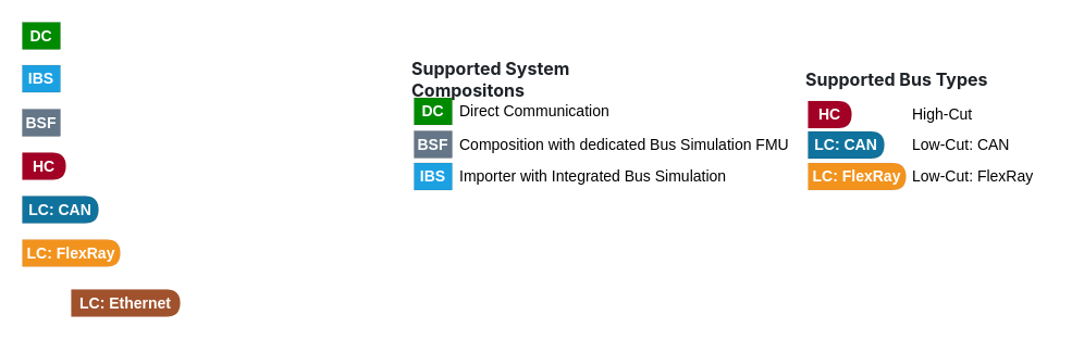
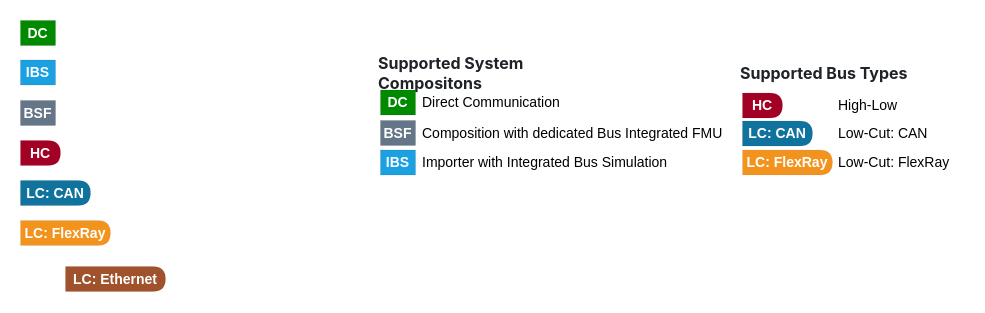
  <mxCell id="0" style=";html=1;" />
  <mxCell id="1" style=";html=1;" parent="0" />
  <mxCell id="2" value="Direct Communication" style="text;html=1;align=left;verticalAlign=middle;whiteSpace=wrap;rounded=0;fontSize=14;" parent="1" vertex="1"><mxGeometry x="420" y="87" width="340" height="30" as="geometry" /></mxCell>
- <mxCell id="3" value="Composition with dedicated Bus Simulation FMU" style="text;html=1;align=left;verticalAlign=middle;whiteSpace=wrap;rounded=0;fontSize=14;" parent="1" vertex="1"><mxGeometry x="420" y="117.5" width="340" height="30" as="geometry" /></mxCell>
+ <mxCell id="3" value="Composition with dedicated Bus Integrated FMU" style="text;html=1;align=left;verticalAlign=middle;whiteSpace=wrap;rounded=0;fontSize=14;" parent="1" vertex="1"><mxGeometry x="420" y="117.5" width="340" height="30" as="geometry" /></mxCell>
  <mxCell id="4" value="Importer with Integrated Bus Simulation" style="text;html=1;align=left;verticalAlign=middle;whiteSpace=wrap;rounded=0;fontSize=14;" parent="1" vertex="1"><mxGeometry x="420" y="147" width="340" height="30" as="geometry" /></mxCell>
  <mxCell id="5" value="&lt;div style=&quot;&quot;&gt;&lt;font face=&quot;-apple-system, BlinkMacSystemFont, Segoe UI, Noto Sans, Helvetica, Arial, sans-serif, Apple Color Emoji, Segoe UI Emoji&quot; color=&quot;#1f2328&quot;&gt;&lt;span style=&quot;font-size: 16px; background-color: rgb(255, 255, 255);&quot;&gt;Supported Bus Types&lt;/span&gt;&lt;/font&gt;&lt;/div&gt;" style="text;html=1;align=left;verticalAlign=middle;whiteSpace=wrap;rounded=0;fontStyle=1" parent="1" vertex="1"><mxGeometry x="738" y="58" width="190" height="30" as="geometry" /></mxCell>
- <mxCell id="6" value="High-Cut" style="text;html=1;align=left;verticalAlign=middle;whiteSpace=wrap;rounded=0;fontSize=14;" parent="1" vertex="1"><mxGeometry x="836" y="90" width="77" height="30" as="geometry" /></mxCell>
+ <mxCell id="6" value="High-Low" style="text;html=1;align=left;verticalAlign=middle;whiteSpace=wrap;rounded=0;fontSize=14;" parent="1" vertex="1"><mxGeometry x="836" y="90" width="77" height="30" as="geometry" /></mxCell>
  <mxCell id="7" value="Low-Cut: CAN" style="text;html=1;align=left;verticalAlign=middle;whiteSpace=wrap;rounded=0;fontSize=14;" parent="1" vertex="1"><mxGeometry x="836" y="118" width="97" height="30" as="geometry" /></mxCell>
  <mxCell id="8" value="Low-Cut: FlexRay" style="text;html=1;align=left;verticalAlign=middle;whiteSpace=wrap;rounded=0;fontSize=14;" parent="1" vertex="1"><mxGeometry x="836" y="147" width="127" height="30" as="geometry" /></mxCell>
  <mxCell id="9" value="&lt;div style=&quot;&quot;&gt;&lt;font face=&quot;-apple-system, BlinkMacSystemFont, Segoe UI, Noto Sans, Helvetica, Arial, sans-serif, Apple Color Emoji, Segoe UI Emoji&quot; color=&quot;#1f2328&quot;&gt;&lt;span style=&quot;font-size: 16px; background-color: rgb(255, 255, 255);&quot;&gt;Supported System Compositons&lt;/span&gt;&lt;/font&gt;&lt;/div&gt;" style="text;html=1;align=left;verticalAlign=middle;whiteSpace=wrap;rounded=0;fontStyle=1" parent="1" vertex="1"><mxGeometry x="376" y="58" width="244" height="30" as="geometry" /></mxCell>
  <mxCell id="10" value="HC" style="shape=delay;whiteSpace=wrap;html=1;fontStyle=1;fontSize=14;strokeWidth=0;fillColor=#a20025;strokeColor=#6F0000;fontColor=#ffffff;" parent="1" vertex="1"><mxGeometry x="20" y="140" width="40" height="25" as="geometry" /></mxCell>
  <mxCell id="11" value="LC: CAN" style="shape=delay;whiteSpace=wrap;html=1;fontStyle=1;fontSize=14;strokeWidth=0;fillColor=#10739E;strokeColor=default;fontColor=#FFFFFF;" parent="1" vertex="1"><mxGeometry x="20" y="180" width="70" height="25" as="geometry" /></mxCell>
  <mxCell id="12" value="LC: FlexRay" style="shape=delay;whiteSpace=wrap;html=1;fontStyle=1;fontSize=14;strokeWidth=0;fillColor=#F2931E;strokeColor=#9673a6;fontColor=#FFFFFF;" parent="1" vertex="1"><mxGeometry x="20" y="220" width="90" height="25" as="geometry" /></mxCell>
  <mxCell id="13" value="DC" style="rounded=0;whiteSpace=wrap;html=1;fillColor=#008A00;fontColor=#FFFFFF;strokeWidth=0;fontStyle=1;fontFamily=Helvetica;glass=0;fontSize=14;" parent="1" vertex="1"><mxGeometry x="20" y="20" width="35" height="25" as="geometry" /></mxCell>
  <mxCell id="14" value="IBS" style="rounded=0;whiteSpace=wrap;html=1;fillColor=#1BA1E2;fontColor=#FFFFFF;strokeWidth=0;fontStyle=1;fontFamily=Helvetica;glass=0;fontSize=14;" parent="1" vertex="1"><mxGeometry x="20" y="59.5" width="35" height="25" as="geometry" /></mxCell>
  <mxCell id="15" value="BSF" style="rounded=0;whiteSpace=wrap;html=1;fillColor=#647687;fontColor=#FFFFFF;strokeWidth=0;fontStyle=1;fontFamily=Helvetica;glass=0;fontSize=14;" parent="1" vertex="1"><mxGeometry x="20" y="100" width="35" height="25" as="geometry" /></mxCell>
  <mxCell id="16" value="DC" style="rounded=0;whiteSpace=wrap;html=1;fillColor=#008A00;fontColor=#FFFFFF;strokeWidth=0;fontStyle=1;fontFamily=Helvetica;glass=0;fontSize=14;" parent="1" vertex="1"><mxGeometry x="380" y="89.5" width="35" height="25" as="geometry" /></mxCell>
  <mxCell id="17" value="IBS" style="rounded=0;whiteSpace=wrap;html=1;fillColor=#1BA1E2;fontColor=#FFFFFF;strokeWidth=0;fontStyle=1;fontFamily=Helvetica;glass=0;fontSize=14;" parent="1" vertex="1"><mxGeometry x="380" y="149.5" width="35" height="25" as="geometry" /></mxCell>
  <mxCell id="18" value="BSF" style="rounded=0;whiteSpace=wrap;html=1;fillColor=#647687;fontColor=#FFFFFF;strokeWidth=0;fontStyle=1;fontFamily=Helvetica;glass=0;fontSize=14;" parent="1" vertex="1"><mxGeometry x="380" y="120" width="35" height="25" as="geometry" /></mxCell>
  <mxCell id="19" value="HC" style="shape=delay;whiteSpace=wrap;html=1;fontStyle=1;fontSize=14;strokeWidth=0;fillColor=#a20025;strokeColor=#6F0000;fontColor=#ffffff;" parent="1" vertex="1"><mxGeometry x="742" y="92.5" width="40" height="25" as="geometry" /></mxCell>
  <mxCell id="20" value="LC: CAN" style="shape=delay;whiteSpace=wrap;html=1;fontStyle=1;fontSize=14;strokeWidth=0;fillColor=#10739E;strokeColor=default;fontColor=#FFFFFF;" parent="1" vertex="1"><mxGeometry x="742" y="120.5" width="70" height="25" as="geometry" /></mxCell>
  <mxCell id="21" value="LC: FlexRay" style="shape=delay;whiteSpace=wrap;html=1;fontStyle=1;fontSize=14;strokeWidth=0;fillColor=#F2931E;strokeColor=#9673a6;fontColor=#FFFFFF;" parent="1" vertex="1"><mxGeometry x="742" y="149.5" width="90" height="25" as="geometry" /></mxCell>
  <mxCell id="22" value="LC: Ethernet" style="shape=delay;whiteSpace=wrap;html=1;fontStyle=1;fontSize=14;strokeWidth=0;fillColor=#a0522d;strokeColor=#6D1F00;fontColor=#ffffff;" vertex="1" parent="1"><mxGeometry x="65" y="266" width="100" height="25" as="geometry" /></mxCell>
